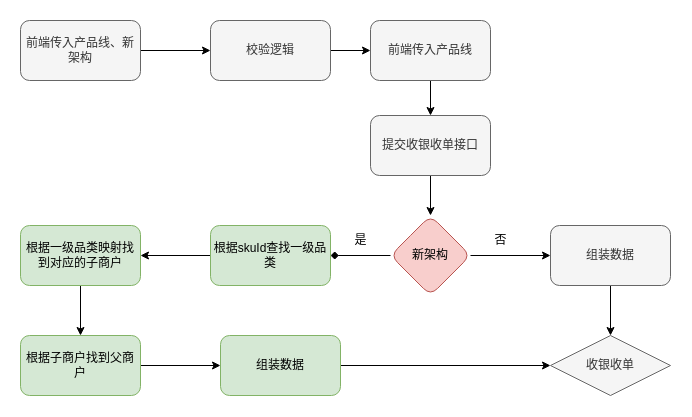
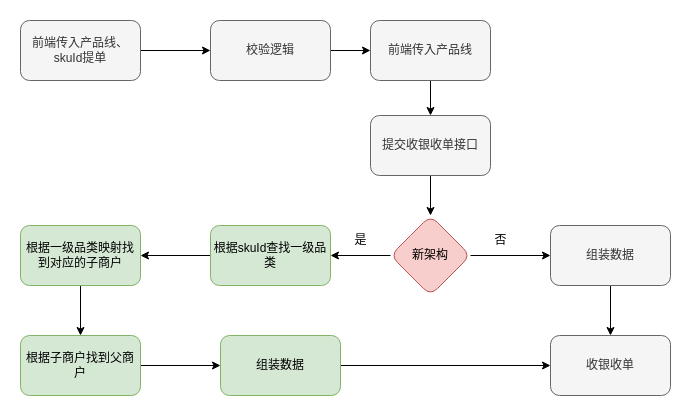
  <mxCell id="0" />
  <mxCell id="1" parent="0" />
  <mxCell id="2" value="" style="edgeStyle=orthogonalEdgeStyle;rounded=0;orthogonalLoop=1;jettySize=auto;html=1;" edge="1" parent="1" source="3" target="5"><mxGeometry relative="1" as="geometry" /></mxCell>
- <mxCell id="3" value="前端传入产品线、新架构" style="rounded=1;whiteSpace=wrap;html=1;fillColor=#f5f5f5;fontColor=#333333;strokeColor=#666666;" vertex="1" parent="1"><mxGeometry x="20" y="20" width="120" height="60" as="geometry" /></mxCell>
+ <mxCell id="3" value="前端传入产品线、skuId提单" style="rounded=1;whiteSpace=wrap;html=1;fillColor=#f5f5f5;fontColor=#333333;strokeColor=#666666;" vertex="1" parent="1"><mxGeometry x="20" y="20" width="120" height="60" as="geometry" /></mxCell>
  <mxCell id="4" value="" style="edgeStyle=orthogonalEdgeStyle;rounded=0;orthogonalLoop=1;jettySize=auto;html=1;" edge="1" parent="1" source="5" target="7"><mxGeometry relative="1" as="geometry" /></mxCell>
  <mxCell id="5" value="校验逻辑" style="whiteSpace=wrap;html=1;rounded=1;fillColor=#f5f5f5;fontColor=#333333;strokeColor=#666666;" vertex="1" parent="1"><mxGeometry x="210" y="20" width="120" height="60" as="geometry" /></mxCell>
  <mxCell id="6" value="" style="edgeStyle=orthogonalEdgeStyle;rounded=0;orthogonalLoop=1;jettySize=auto;html=1;" edge="1" parent="1" source="7" target="9"><mxGeometry relative="1" as="geometry" /></mxCell>
  <mxCell id="7" value="前端传入产品线" style="whiteSpace=wrap;html=1;rounded=1;fillColor=#f5f5f5;fontColor=#333333;strokeColor=#666666;" vertex="1" parent="1"><mxGeometry x="370" y="20" width="120" height="60" as="geometry" /></mxCell>
  <mxCell id="8" value="" style="edgeStyle=orthogonalEdgeStyle;rounded=0;orthogonalLoop=1;jettySize=auto;html=1;" edge="1" parent="1" source="9" target="12"><mxGeometry relative="1" as="geometry" /></mxCell>
  <mxCell id="9" value="提交收银收单接口" style="whiteSpace=wrap;html=1;rounded=1;fillColor=#f5f5f5;fontColor=#333333;strokeColor=#666666;" vertex="1" parent="1"><mxGeometry x="370" y="115" width="120" height="60" as="geometry" /></mxCell>
  <mxCell id="10" value="" style="edgeStyle=orthogonalEdgeStyle;rounded=0;orthogonalLoop=1;jettySize=auto;html=1;" edge="1" parent="1" source="12" target="14"><mxGeometry relative="1" as="geometry" /></mxCell>
- <mxCell id="11" value="" style="edgeStyle=orthogonalEdgeStyle;rounded=0;orthogonalLoop=1;jettySize=auto;html=1;endArrow=diamond;" edge="1" parent="1" source="12" target="17"><mxGeometry relative="1" as="geometry" /></mxCell>
+ <mxCell id="11" value="" style="edgeStyle=orthogonalEdgeStyle;rounded=0;orthogonalLoop=1;jettySize=auto;html=1;" edge="1" parent="1" source="12" target="17"><mxGeometry relative="1" as="geometry" /></mxCell>
  <mxCell id="12" value="新架构" style="rhombus;whiteSpace=wrap;html=1;rounded=1;fillColor=#f8cecc;strokeColor=#b85450;" vertex="1" parent="1"><mxGeometry x="390" y="215" width="80" height="80" as="geometry" /></mxCell>
  <mxCell id="13" style="edgeStyle=orthogonalEdgeStyle;rounded=0;orthogonalLoop=1;jettySize=auto;html=1;entryX=0.5;entryY=0;entryDx=0;entryDy=0;" edge="1" parent="1" source="14" target="23"><mxGeometry relative="1" as="geometry" /></mxCell>
  <mxCell id="14" value="组装数据" style="whiteSpace=wrap;html=1;rounded=1;fillColor=#f5f5f5;fontColor=#333333;strokeColor=#666666;" vertex="1" parent="1"><mxGeometry x="550" y="225" width="120" height="60" as="geometry" /></mxCell>
  <mxCell id="15" value="否" style="text;html=1;align=center;verticalAlign=middle;resizable=0;points=[];autosize=1;strokeColor=none;fillColor=none;" vertex="1" parent="1"><mxGeometry x="480" y="225" width="40" height="30" as="geometry" /></mxCell>
  <mxCell id="16" value="" style="edgeStyle=orthogonalEdgeStyle;rounded=0;orthogonalLoop=1;jettySize=auto;html=1;" edge="1" parent="1" source="17" target="20"><mxGeometry relative="1" as="geometry" /></mxCell>
  <mxCell id="17" value="根据skuId查找一级品类" style="whiteSpace=wrap;html=1;rounded=1;fillColor=#d5e8d4;strokeColor=#82b366;" vertex="1" parent="1"><mxGeometry x="210" y="225" width="120" height="60" as="geometry" /></mxCell>
  <mxCell id="18" value="是" style="text;html=1;align=center;verticalAlign=middle;resizable=0;points=[];autosize=1;strokeColor=none;fillColor=none;" vertex="1" parent="1"><mxGeometry x="340" y="225" width="40" height="30" as="geometry" /></mxCell>
  <mxCell id="19" value="" style="edgeStyle=orthogonalEdgeStyle;rounded=0;orthogonalLoop=1;jettySize=auto;html=1;" edge="1" parent="1" source="20" target="22"><mxGeometry relative="1" as="geometry" /></mxCell>
  <mxCell id="20" value="根据一级品类映射找到对应的子商户" style="whiteSpace=wrap;html=1;rounded=1;fillColor=#d5e8d4;strokeColor=#82b366;" vertex="1" parent="1"><mxGeometry x="20" y="225" width="120" height="60" as="geometry" /></mxCell>
  <mxCell id="21" value="" style="edgeStyle=orthogonalEdgeStyle;rounded=0;orthogonalLoop=1;jettySize=auto;html=1;" edge="1" parent="1" source="22" target="25"><mxGeometry relative="1" as="geometry" /></mxCell>
  <mxCell id="22" value="根据子商户找到父商户" style="whiteSpace=wrap;html=1;rounded=1;fillColor=#d5e8d4;strokeColor=#82b366;" vertex="1" parent="1"><mxGeometry x="20" y="335" width="120" height="60" as="geometry" /></mxCell>
- <mxCell id="23" value="收银收单" style="rhombus;whiteSpace=wrap;html=1;fillColor=#f5f5f5;fontColor=#333333;strokeColor=#666666;" vertex="1" parent="1"><mxGeometry x="550" y="335" width="120" height="60" as="geometry" /></mxCell>
+ <mxCell id="23" value="收银收单" style="whiteSpace=wrap;html=1;rounded=1;fillColor=#f5f5f5;fontColor=#333333;strokeColor=#666666;" vertex="1" parent="1"><mxGeometry x="550" y="335" width="120" height="60" as="geometry" /></mxCell>
  <mxCell id="24" style="edgeStyle=orthogonalEdgeStyle;rounded=0;orthogonalLoop=1;jettySize=auto;html=1;" edge="1" parent="1" source="25" target="23"><mxGeometry relative="1" as="geometry" /></mxCell>
  <mxCell id="25" value="组装数据" style="whiteSpace=wrap;html=1;rounded=1;fillColor=#d5e8d4;strokeColor=#82b366;" vertex="1" parent="1"><mxGeometry x="220" y="335" width="120" height="60" as="geometry" /></mxCell>
